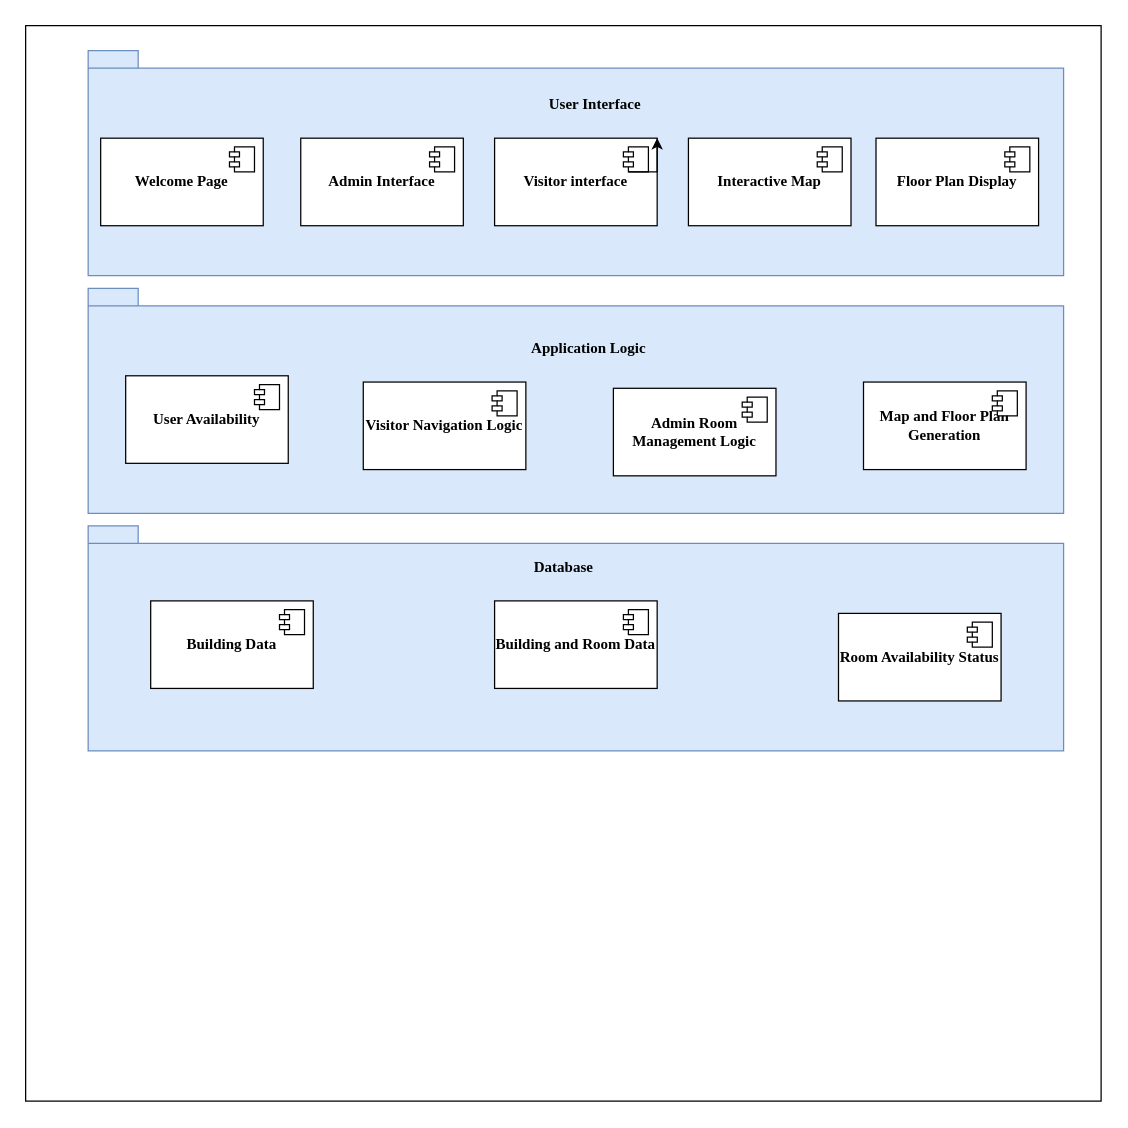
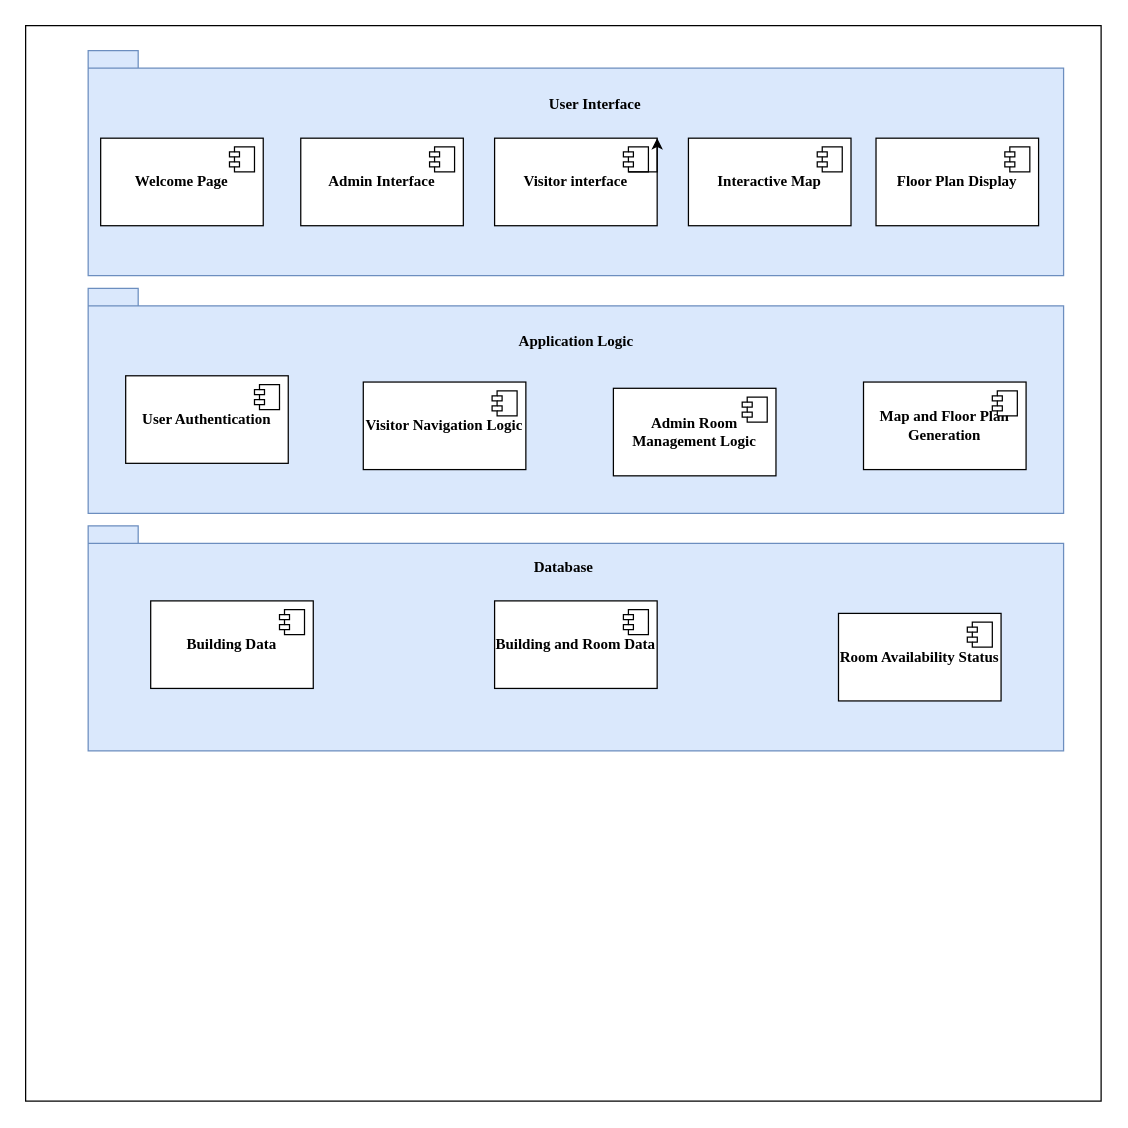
  <mxCell id="0" />
  <mxCell id="1" parent="0" />
  <mxCell id="2" value="" style="whiteSpace=wrap;html=1;aspect=fixed;fontFamily=Times New Roman;spacing=2;" parent="1" vertex="1"><mxGeometry x="20" y="20" width="860" height="860" as="geometry" /></mxCell>
  <mxCell id="3" value="" style="shape=folder;fontStyle=1;spacingTop=10;tabWidth=40;tabHeight=14;tabPosition=left;html=1;whiteSpace=wrap;fillColor=#dae8fc;strokeColor=#6c8ebf;fontFamily=Times New Roman;spacing=2;" parent="1" vertex="1"><mxGeometry x="70" y="40" width="780" height="180" as="geometry" /></mxCell>
  <mxCell id="4" value="" style="shape=folder;fontStyle=1;spacingTop=10;tabWidth=40;tabHeight=14;tabPosition=left;html=1;whiteSpace=wrap;fillColor=#dae8fc;strokeColor=#6c8ebf;fontFamily=Times New Roman;spacing=2;" parent="1" vertex="1"><mxGeometry x="70" y="230" width="780" height="180" as="geometry" /></mxCell>
  <mxCell id="5" value="" style="shape=folder;fontStyle=1;spacingTop=10;tabWidth=40;tabHeight=14;tabPosition=left;html=1;whiteSpace=wrap;fillColor=#dae8fc;strokeColor=#6c8ebf;fontFamily=Times New Roman;spacing=2;" parent="1" vertex="1"><mxGeometry x="70" y="420" width="780" height="180" as="geometry" /></mxCell>
  <mxCell id="6" value="&lt;b&gt;Welcome Page&lt;/b&gt;" style="html=1;dropTarget=0;whiteSpace=wrap;fontFamily=Times New Roman;spacing=2;" parent="1" vertex="1"><mxGeometry x="80" y="110" width="130" height="70" as="geometry" /></mxCell>
  <mxCell id="7" value="" style="shape=module;jettyWidth=8;jettyHeight=4;fontFamily=Times New Roman;spacing=2;" parent="6" vertex="1"><mxGeometry x="1" width="20" height="20" relative="1" as="geometry"><mxPoint x="-27" y="7" as="offset" /></mxGeometry></mxCell>
  <mxCell id="8" value="&lt;b&gt;Floor Plan Display&lt;/b&gt;" style="html=1;dropTarget=0;whiteSpace=wrap;fontFamily=Times New Roman;spacing=2;" parent="1" vertex="1"><mxGeometry x="700" y="110" width="130" height="70" as="geometry" /></mxCell>
  <mxCell id="9" value="" style="shape=module;jettyWidth=8;jettyHeight=4;fontFamily=Times New Roman;spacing=2;" parent="8" vertex="1"><mxGeometry x="1" width="20" height="20" relative="1" as="geometry"><mxPoint x="-27" y="7" as="offset" /></mxGeometry></mxCell>
  <mxCell id="10" value="&lt;b&gt;Admin Interface&lt;/b&gt;" style="html=1;dropTarget=0;whiteSpace=wrap;fontFamily=Times New Roman;spacing=2;" parent="1" vertex="1"><mxGeometry x="240" y="110" width="130" height="70" as="geometry" /></mxCell>
  <mxCell id="11" value="" style="shape=module;jettyWidth=8;jettyHeight=4;fontFamily=Times New Roman;spacing=2;" parent="10" vertex="1"><mxGeometry x="1" width="20" height="20" relative="1" as="geometry"><mxPoint x="-27" y="7" as="offset" /></mxGeometry></mxCell>
  <mxCell id="12" value="&lt;b&gt;Visitor interface&lt;/b&gt;" style="html=1;dropTarget=0;whiteSpace=wrap;fontFamily=Times New Roman;spacing=2;" parent="1" vertex="1"><mxGeometry x="395" y="110" width="130" height="70" as="geometry" /></mxCell>
  <mxCell id="13" value="" style="shape=module;jettyWidth=8;jettyHeight=4;fontFamily=Times New Roman;spacing=2;" parent="12" vertex="1"><mxGeometry x="1" width="20" height="20" relative="1" as="geometry"><mxPoint x="-27" y="7" as="offset" /></mxGeometry></mxCell>
  <mxCell id="14" value="&lt;b&gt;Interactive Map&lt;/b&gt;" style="html=1;dropTarget=0;whiteSpace=wrap;fontFamily=Times New Roman;spacing=2;" parent="1" vertex="1"><mxGeometry x="550" y="110" width="130" height="70" as="geometry" /></mxCell>
  <mxCell id="15" value="" style="shape=module;jettyWidth=8;jettyHeight=4;fontFamily=Times New Roman;spacing=2;" parent="14" vertex="1"><mxGeometry x="1" width="20" height="20" relative="1" as="geometry"><mxPoint x="-27" y="7" as="offset" /></mxGeometry></mxCell>
  <mxCell id="16" value="User Interface" style="text;align=center;fontStyle=1;verticalAlign=middle;spacingLeft=3;spacingRight=3;strokeColor=none;rotatable=0;points=[[0,0.5],[1,0.5]];portConstraint=eastwest;html=1;fontFamily=Times New Roman;spacing=2;" parent="1" vertex="1"><mxGeometry x="435" y="70" width="80" height="26" as="geometry" /></mxCell>
  <mxCell id="17" style="edgeStyle=orthogonalEdgeStyle;rounded=0;orthogonalLoop=1;jettySize=auto;html=1;exitX=0;exitY=1;exitDx=4;exitDy=0;exitPerimeter=0;entryX=1;entryY=0;entryDx=0;entryDy=0;fontFamily=Times New Roman;spacing=2;" parent="1" source="13" target="12" edge="1"><mxGeometry relative="1" as="geometry" /></mxCell>
- <mxCell id="18" value="&lt;b&gt;User Availability&lt;/b&gt;" style="html=1;dropTarget=0;whiteSpace=wrap;fontFamily=Times New Roman;spacing=2;" parent="1" vertex="1"><mxGeometry x="100" y="300" width="130" height="70" as="geometry" /></mxCell>
+ <mxCell id="18" value="&lt;b&gt;User Authentication&lt;/b&gt;" style="html=1;dropTarget=0;whiteSpace=wrap;fontFamily=Times New Roman;spacing=2;" parent="1" vertex="1"><mxGeometry x="100" y="300" width="130" height="70" as="geometry" /></mxCell>
  <mxCell id="19" value="" style="shape=module;jettyWidth=8;jettyHeight=4;fontFamily=Times New Roman;spacing=2;" parent="18" vertex="1"><mxGeometry x="1" width="20" height="20" relative="1" as="geometry"><mxPoint x="-27" y="7" as="offset" /></mxGeometry></mxCell>
  <mxCell id="20" value="&lt;b&gt;Visitor Navigation Logic&lt;/b&gt;" style="html=1;dropTarget=0;whiteSpace=wrap;fontFamily=Times New Roman;spacing=2;" parent="1" vertex="1"><mxGeometry x="290" y="305" width="130" height="70" as="geometry" /></mxCell>
  <mxCell id="21" value="" style="shape=module;jettyWidth=8;jettyHeight=4;fontFamily=Times New Roman;spacing=2;" parent="20" vertex="1"><mxGeometry x="1" width="20" height="20" relative="1" as="geometry"><mxPoint x="-27" y="7" as="offset" /></mxGeometry></mxCell>
- <mxCell id="22" value="Application Logic" style="text;align=center;fontStyle=1;verticalAlign=middle;spacingLeft=3;spacingRight=3;strokeColor=none;rotatable=0;points=[[0,0.5],[1,0.5]];portConstraint=eastwest;html=1;fontFamily=Times New Roman;spacing=2;" parent="1" vertex="1"><mxGeometry x="430" y="265" width="80" height="26" as="geometry" /></mxCell>
+ <mxCell id="22" value="Application Logic" style="text;align=center;fontStyle=1;verticalAlign=middle;spacingLeft=3;spacingRight=3;strokeColor=none;rotatable=0;points=[[0,0.5],[1,0.5]];portConstraint=eastwest;html=1;fontFamily=Times New Roman;spacing=2;" parent="1" vertex="1"><mxGeometry x="420" y="260" width="80" height="26" as="geometry" /></mxCell>
  <mxCell id="23" value="&lt;b&gt;Admin Room Management Logic&lt;/b&gt;" style="html=1;dropTarget=0;whiteSpace=wrap;fontFamily=Times New Roman;spacing=2;" parent="1" vertex="1"><mxGeometry x="490" y="310" width="130" height="70" as="geometry" /></mxCell>
  <mxCell id="24" value="" style="shape=module;jettyWidth=8;jettyHeight=4;fontFamily=Times New Roman;spacing=2;" parent="23" vertex="1"><mxGeometry x="1" width="20" height="20" relative="1" as="geometry"><mxPoint x="-27" y="7" as="offset" /></mxGeometry></mxCell>
  <mxCell id="25" value="&lt;b&gt;Map and Floor Plan Generation&lt;/b&gt;" style="html=1;dropTarget=0;whiteSpace=wrap;fontFamily=Times New Roman;spacing=2;" parent="1" vertex="1"><mxGeometry x="690" y="305" width="130" height="70" as="geometry" /></mxCell>
  <mxCell id="26" value="" style="shape=module;jettyWidth=8;jettyHeight=4;fontFamily=Times New Roman;spacing=2;" parent="25" vertex="1"><mxGeometry x="1" width="20" height="20" relative="1" as="geometry"><mxPoint x="-27" y="7" as="offset" /></mxGeometry></mxCell>
  <mxCell id="27" value="Database" style="text;align=center;fontStyle=1;verticalAlign=middle;spacingLeft=3;spacingRight=3;strokeColor=none;rotatable=0;points=[[0,0.5],[1,0.5]];portConstraint=eastwest;html=1;fontFamily=Times New Roman;spacing=2;" parent="1" vertex="1"><mxGeometry x="410" y="440" width="80" height="26" as="geometry" /></mxCell>
  <mxCell id="28" value="&lt;b&gt;Room Availability Status&lt;/b&gt;" style="html=1;dropTarget=0;whiteSpace=wrap;fontFamily=Times New Roman;spacing=2;" parent="1" vertex="1"><mxGeometry x="670" y="490" width="130" height="70" as="geometry" /></mxCell>
  <mxCell id="29" value="" style="shape=module;jettyWidth=8;jettyHeight=4;fontFamily=Times New Roman;spacing=2;" parent="28" vertex="1"><mxGeometry x="1" width="20" height="20" relative="1" as="geometry"><mxPoint x="-27" y="7" as="offset" /></mxGeometry></mxCell>
  <mxCell id="30" value="&lt;b&gt;Building and Room Data&lt;/b&gt;" style="html=1;dropTarget=0;whiteSpace=wrap;fontFamily=Times New Roman;spacing=2;" parent="1" vertex="1"><mxGeometry x="395" y="480" width="130" height="70" as="geometry" /></mxCell>
  <mxCell id="31" value="" style="shape=module;jettyWidth=8;jettyHeight=4;fontFamily=Times New Roman;spacing=2;" parent="30" vertex="1"><mxGeometry x="1" width="20" height="20" relative="1" as="geometry"><mxPoint x="-27" y="7" as="offset" /></mxGeometry></mxCell>
  <mxCell id="32" value="&lt;b&gt;Building Data&lt;/b&gt;" style="html=1;dropTarget=0;whiteSpace=wrap;fontFamily=Times New Roman;spacing=2;" parent="1" vertex="1"><mxGeometry x="120" y="480" width="130" height="70" as="geometry" /></mxCell>
  <mxCell id="33" value="" style="shape=module;jettyWidth=8;jettyHeight=4;fontFamily=Times New Roman;spacing=2;" parent="32" vertex="1"><mxGeometry x="1" width="20" height="20" relative="1" as="geometry"><mxPoint x="-27" y="7" as="offset" /></mxGeometry></mxCell>
